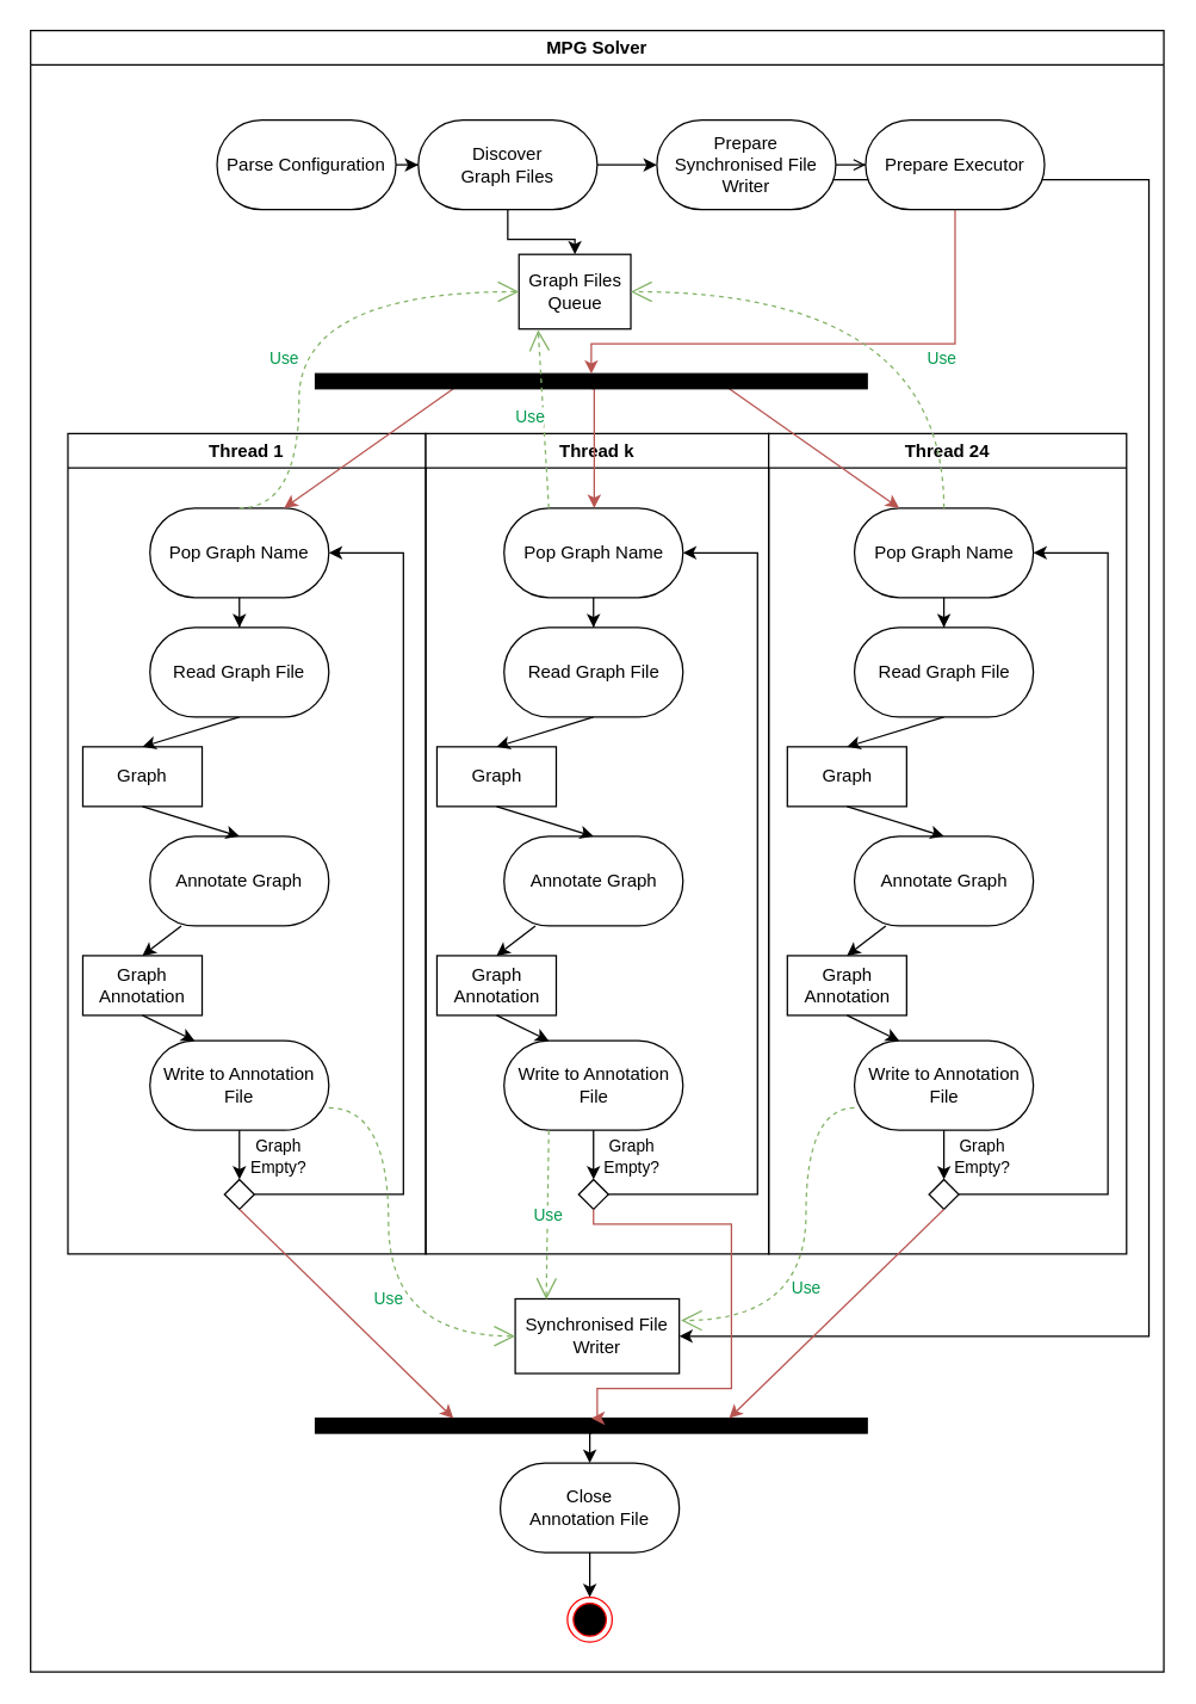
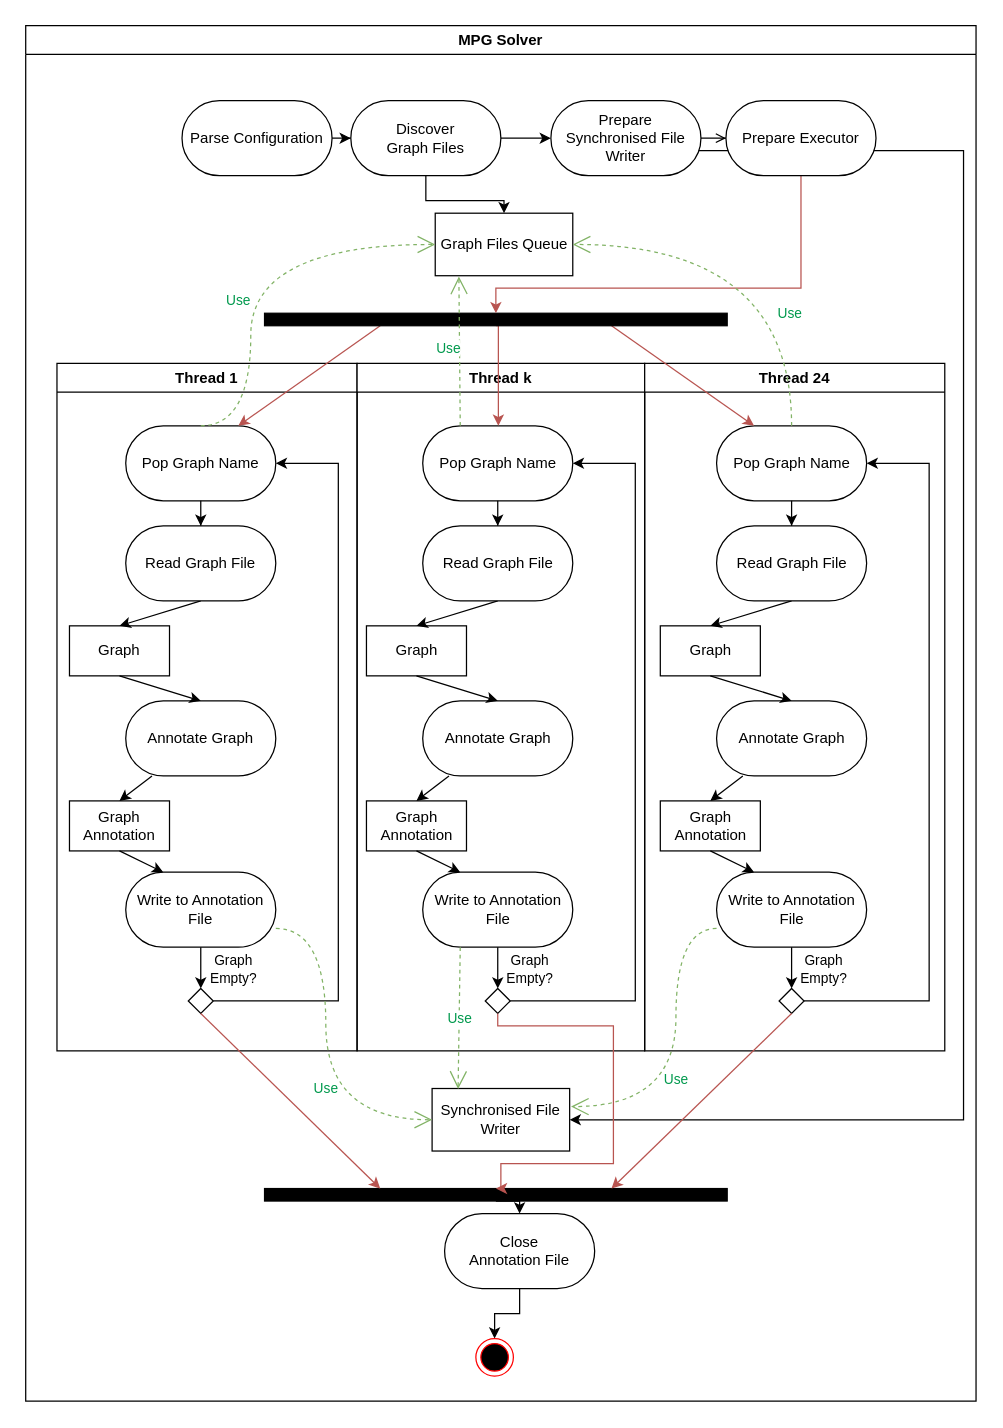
  <mxCell id="0" />
  <mxCell id="1" parent="0" />
  <mxCell id="2" value="MPG Solver" style="swimlane;whiteSpace=wrap;html=1;" vertex="1" parent="1"><mxGeometry x="20" y="20" width="760" height="1100" as="geometry" /></mxCell>
  <mxCell id="3" value="Thread 1" style="swimlane;" vertex="1" parent="2"><mxGeometry x="25" y="270" width="240" height="550" as="geometry" /></mxCell>
  <mxCell id="4" value="" style="group" vertex="1" connectable="0" parent="3"><mxGeometry x="10" y="50" width="215" height="470" as="geometry" /></mxCell>
  <mxCell id="5" value="Pop Graph Name" style="rounded=1;whiteSpace=wrap;html=1;arcSize=50;" vertex="1" parent="4"><mxGeometry x="45" width="120" height="60" as="geometry" /></mxCell>
  <mxCell id="6" value="Graph" style="rounded=0;whiteSpace=wrap;html=1;" vertex="1" parent="4"><mxGeometry y="160" width="80" height="40" as="geometry" /></mxCell>
  <mxCell id="7" style="rounded=0;orthogonalLoop=1;jettySize=auto;html=1;exitX=0.5;exitY=1;exitDx=0;exitDy=0;entryX=0.5;entryY=0;entryDx=0;entryDy=0;" edge="1" parent="4" source="8" target="6"><mxGeometry relative="1" as="geometry" /></mxCell>
  <mxCell id="8" value="Read Graph File" style="rounded=1;whiteSpace=wrap;html=1;arcSize=50;" vertex="1" parent="4"><mxGeometry x="45" y="80" width="120" height="60" as="geometry" /></mxCell>
  <mxCell id="9" style="edgeStyle=orthogonalEdgeStyle;rounded=0;orthogonalLoop=1;jettySize=auto;html=1;entryX=0.5;entryY=0;entryDx=0;entryDy=0;" edge="1" parent="4" source="5" target="8"><mxGeometry relative="1" as="geometry" /></mxCell>
  <mxCell id="10" value="Annotate Graph" style="rounded=1;whiteSpace=wrap;html=1;arcSize=50;" vertex="1" parent="4"><mxGeometry x="45" y="220" width="120" height="60" as="geometry" /></mxCell>
  <mxCell id="11" style="rounded=0;orthogonalLoop=1;jettySize=auto;html=1;entryX=0.5;entryY=0;entryDx=0;entryDy=0;exitX=0.5;exitY=1;exitDx=0;exitDy=0;" edge="1" parent="4" source="6" target="10"><mxGeometry relative="1" as="geometry" /></mxCell>
  <mxCell id="12" value="Graph Annotation" style="rounded=0;whiteSpace=wrap;html=1;" vertex="1" parent="4"><mxGeometry y="300" width="80" height="40" as="geometry" /></mxCell>
  <mxCell id="13" style="rounded=0;orthogonalLoop=1;jettySize=auto;html=1;entryX=0.5;entryY=0;entryDx=0;entryDy=0;" edge="1" parent="4" source="10" target="12"><mxGeometry relative="1" as="geometry" /></mxCell>
  <mxCell id="14" value="Write to Annotation File" style="rounded=1;whiteSpace=wrap;html=1;arcSize=50;" vertex="1" parent="4"><mxGeometry x="45" y="357" width="120" height="60" as="geometry" /></mxCell>
  <mxCell id="15" style="rounded=0;orthogonalLoop=1;jettySize=auto;html=1;entryX=0.25;entryY=0;entryDx=0;entryDy=0;exitX=0.5;exitY=1;exitDx=0;exitDy=0;" edge="1" parent="4" source="12" target="14"><mxGeometry relative="1" as="geometry" /></mxCell>
  <mxCell id="16" style="edgeStyle=orthogonalEdgeStyle;rounded=0;orthogonalLoop=1;jettySize=auto;html=1;exitX=1;exitY=0.5;exitDx=0;exitDy=0;entryX=1;entryY=0.5;entryDx=0;entryDy=0;" edge="1" parent="4" source="17" target="5"><mxGeometry relative="1" as="geometry"><Array as="points"><mxPoint x="215" y="460" /><mxPoint x="215" y="30" /></Array></mxGeometry></mxCell>
  <mxCell id="17" value="" style="rhombus;whiteSpace=wrap;html=1;" vertex="1" parent="4"><mxGeometry x="95" y="450" width="20" height="20" as="geometry" /></mxCell>
  <mxCell id="18" style="edgeStyle=orthogonalEdgeStyle;rounded=0;orthogonalLoop=1;jettySize=auto;html=1;" edge="1" parent="4" source="14" target="17"><mxGeometry relative="1" as="geometry" /></mxCell>
  <mxCell id="19" value="Graph &lt;br&gt;Empty?" style="edgeLabel;html=1;align=center;verticalAlign=middle;resizable=0;points=[];" vertex="1" connectable="0" parent="18"><mxGeometry x="-0.759" y="1" relative="1" as="geometry"><mxPoint x="24" y="11" as="offset" /></mxGeometry></mxCell>
  <mxCell id="20" value="Thread k" style="swimlane;startSize=23;" vertex="1" parent="2"><mxGeometry x="265" y="270" width="230" height="550" as="geometry" /></mxCell>
  <mxCell id="21" value="" style="group" vertex="1" connectable="0" parent="20"><mxGeometry x="7.5" y="50" width="215" height="470" as="geometry" /></mxCell>
  <mxCell id="22" value="Pop Graph Name" style="rounded=1;whiteSpace=wrap;html=1;arcSize=50;" vertex="1" parent="21"><mxGeometry x="45" width="120" height="60" as="geometry" /></mxCell>
  <mxCell id="23" value="Graph" style="rounded=0;whiteSpace=wrap;html=1;" vertex="1" parent="21"><mxGeometry y="160" width="80" height="40" as="geometry" /></mxCell>
  <mxCell id="24" style="rounded=0;orthogonalLoop=1;jettySize=auto;html=1;exitX=0.5;exitY=1;exitDx=0;exitDy=0;entryX=0.5;entryY=0;entryDx=0;entryDy=0;" edge="1" parent="21" source="25" target="23"><mxGeometry relative="1" as="geometry" /></mxCell>
  <mxCell id="25" value="Read Graph File" style="rounded=1;whiteSpace=wrap;html=1;arcSize=50;" vertex="1" parent="21"><mxGeometry x="45" y="80" width="120" height="60" as="geometry" /></mxCell>
  <mxCell id="26" style="edgeStyle=orthogonalEdgeStyle;rounded=0;orthogonalLoop=1;jettySize=auto;html=1;entryX=0.5;entryY=0;entryDx=0;entryDy=0;" edge="1" parent="21" source="22" target="25"><mxGeometry relative="1" as="geometry" /></mxCell>
  <mxCell id="27" value="Annotate Graph" style="rounded=1;whiteSpace=wrap;html=1;arcSize=50;" vertex="1" parent="21"><mxGeometry x="45" y="220" width="120" height="60" as="geometry" /></mxCell>
  <mxCell id="28" style="rounded=0;orthogonalLoop=1;jettySize=auto;html=1;entryX=0.5;entryY=0;entryDx=0;entryDy=0;exitX=0.5;exitY=1;exitDx=0;exitDy=0;" edge="1" parent="21" source="23" target="27"><mxGeometry relative="1" as="geometry" /></mxCell>
  <mxCell id="29" value="Graph Annotation" style="rounded=0;whiteSpace=wrap;html=1;" vertex="1" parent="21"><mxGeometry y="300" width="80" height="40" as="geometry" /></mxCell>
  <mxCell id="30" style="rounded=0;orthogonalLoop=1;jettySize=auto;html=1;entryX=0.5;entryY=0;entryDx=0;entryDy=0;" edge="1" parent="21" source="27" target="29"><mxGeometry relative="1" as="geometry" /></mxCell>
  <mxCell id="31" value="Write to Annotation File" style="rounded=1;whiteSpace=wrap;html=1;arcSize=50;" vertex="1" parent="21"><mxGeometry x="45" y="357" width="120" height="60" as="geometry" /></mxCell>
  <mxCell id="32" style="rounded=0;orthogonalLoop=1;jettySize=auto;html=1;entryX=0.25;entryY=0;entryDx=0;entryDy=0;exitX=0.5;exitY=1;exitDx=0;exitDy=0;" edge="1" parent="21" source="29" target="31"><mxGeometry relative="1" as="geometry" /></mxCell>
  <mxCell id="33" style="edgeStyle=orthogonalEdgeStyle;rounded=0;orthogonalLoop=1;jettySize=auto;html=1;exitX=1;exitY=0.5;exitDx=0;exitDy=0;entryX=1;entryY=0.5;entryDx=0;entryDy=0;" edge="1" parent="21" source="34" target="22"><mxGeometry relative="1" as="geometry"><Array as="points"><mxPoint x="215" y="460" /><mxPoint x="215" y="30" /></Array></mxGeometry></mxCell>
  <mxCell id="34" value="" style="rhombus;whiteSpace=wrap;html=1;" vertex="1" parent="21"><mxGeometry x="95" y="450" width="20" height="20" as="geometry" /></mxCell>
  <mxCell id="35" style="edgeStyle=orthogonalEdgeStyle;rounded=0;orthogonalLoop=1;jettySize=auto;html=1;" edge="1" parent="21" source="31" target="34"><mxGeometry relative="1" as="geometry" /></mxCell>
  <mxCell id="36" value="Graph &lt;br&gt;Empty?" style="edgeLabel;html=1;align=center;verticalAlign=middle;resizable=0;points=[];" vertex="1" connectable="0" parent="35"><mxGeometry x="-0.759" y="1" relative="1" as="geometry"><mxPoint x="24" y="11" as="offset" /></mxGeometry></mxCell>
  <mxCell id="37" value="Thread 24" style="swimlane;startSize=23;" vertex="1" parent="2"><mxGeometry x="495" y="270" width="240" height="550" as="geometry" /></mxCell>
  <mxCell id="38" value="" style="group" vertex="1" connectable="0" parent="37"><mxGeometry x="12.5" y="50" width="215" height="470" as="geometry" /></mxCell>
  <mxCell id="39" value="Pop Graph Name" style="rounded=1;whiteSpace=wrap;html=1;arcSize=50;" vertex="1" parent="38"><mxGeometry x="45" width="120" height="60" as="geometry" /></mxCell>
  <mxCell id="40" value="Graph" style="rounded=0;whiteSpace=wrap;html=1;" vertex="1" parent="38"><mxGeometry y="160" width="80" height="40" as="geometry" /></mxCell>
  <mxCell id="41" style="rounded=0;orthogonalLoop=1;jettySize=auto;html=1;exitX=0.5;exitY=1;exitDx=0;exitDy=0;entryX=0.5;entryY=0;entryDx=0;entryDy=0;" edge="1" parent="38" source="42" target="40"><mxGeometry relative="1" as="geometry" /></mxCell>
  <mxCell id="42" value="Read Graph File" style="rounded=1;whiteSpace=wrap;html=1;arcSize=50;" vertex="1" parent="38"><mxGeometry x="45" y="80" width="120" height="60" as="geometry" /></mxCell>
  <mxCell id="43" style="edgeStyle=orthogonalEdgeStyle;rounded=0;orthogonalLoop=1;jettySize=auto;html=1;entryX=0.5;entryY=0;entryDx=0;entryDy=0;" edge="1" parent="38" source="39" target="42"><mxGeometry relative="1" as="geometry" /></mxCell>
  <mxCell id="44" value="Annotate Graph" style="rounded=1;whiteSpace=wrap;html=1;arcSize=50;" vertex="1" parent="38"><mxGeometry x="45" y="220" width="120" height="60" as="geometry" /></mxCell>
  <mxCell id="45" style="rounded=0;orthogonalLoop=1;jettySize=auto;html=1;entryX=0.5;entryY=0;entryDx=0;entryDy=0;exitX=0.5;exitY=1;exitDx=0;exitDy=0;" edge="1" parent="38" source="40" target="44"><mxGeometry relative="1" as="geometry" /></mxCell>
  <mxCell id="46" value="Graph Annotation" style="rounded=0;whiteSpace=wrap;html=1;" vertex="1" parent="38"><mxGeometry y="300" width="80" height="40" as="geometry" /></mxCell>
  <mxCell id="47" style="rounded=0;orthogonalLoop=1;jettySize=auto;html=1;entryX=0.5;entryY=0;entryDx=0;entryDy=0;" edge="1" parent="38" source="44" target="46"><mxGeometry relative="1" as="geometry" /></mxCell>
  <mxCell id="48" value="Write to Annotation File" style="rounded=1;whiteSpace=wrap;html=1;arcSize=50;" vertex="1" parent="38"><mxGeometry x="45" y="357" width="120" height="60" as="geometry" /></mxCell>
  <mxCell id="49" style="rounded=0;orthogonalLoop=1;jettySize=auto;html=1;entryX=0.25;entryY=0;entryDx=0;entryDy=0;exitX=0.5;exitY=1;exitDx=0;exitDy=0;" edge="1" parent="38" source="46" target="48"><mxGeometry relative="1" as="geometry" /></mxCell>
  <mxCell id="50" style="edgeStyle=orthogonalEdgeStyle;rounded=0;orthogonalLoop=1;jettySize=auto;html=1;exitX=1;exitY=0.5;exitDx=0;exitDy=0;entryX=1;entryY=0.5;entryDx=0;entryDy=0;" edge="1" parent="38" source="51" target="39"><mxGeometry relative="1" as="geometry"><Array as="points"><mxPoint x="215" y="460" /><mxPoint x="215" y="30" /></Array></mxGeometry></mxCell>
  <mxCell id="51" value="" style="rhombus;whiteSpace=wrap;html=1;" vertex="1" parent="38"><mxGeometry x="95" y="450" width="20" height="20" as="geometry" /></mxCell>
  <mxCell id="52" style="edgeStyle=orthogonalEdgeStyle;rounded=0;orthogonalLoop=1;jettySize=auto;html=1;" edge="1" parent="38" source="48" target="51"><mxGeometry relative="1" as="geometry" /></mxCell>
  <mxCell id="53" value="Graph &lt;br&gt;Empty?" style="edgeLabel;html=1;align=center;verticalAlign=middle;resizable=0;points=[];" vertex="1" connectable="0" parent="52"><mxGeometry x="-0.759" y="1" relative="1" as="geometry"><mxPoint x="24" y="11" as="offset" /></mxGeometry></mxCell>
  <mxCell id="54" style="edgeStyle=orthogonalEdgeStyle;rounded=0;orthogonalLoop=1;jettySize=auto;html=1;entryX=0;entryY=0.5;entryDx=0;entryDy=0;" edge="1" parent="2" source="55" target="58"><mxGeometry relative="1" as="geometry" /></mxCell>
  <mxCell id="55" value="Parse Configuration" style="rounded=1;whiteSpace=wrap;html=1;imageAspect=1;arcSize=50;absoluteArcSize=0;" vertex="1" parent="2"><mxGeometry x="125" y="60" width="120" height="60" as="geometry" /></mxCell>
  <mxCell id="56" style="edgeStyle=orthogonalEdgeStyle;rounded=0;orthogonalLoop=1;jettySize=auto;html=1;exitX=0.5;exitY=1;exitDx=0;exitDy=0;" edge="1" parent="2" source="58" target="59"><mxGeometry relative="1" as="geometry" /></mxCell>
  <mxCell id="57" style="edgeStyle=orthogonalEdgeStyle;rounded=0;orthogonalLoop=1;jettySize=auto;html=1;entryX=0;entryY=0.5;entryDx=0;entryDy=0;" edge="1" parent="2" source="58" target="62"><mxGeometry relative="1" as="geometry" /></mxCell>
  <mxCell id="58" value="Discover&lt;br&gt;Graph Files" style="rounded=1;whiteSpace=wrap;html=1;arcSize=50;" vertex="1" parent="2"><mxGeometry x="260" y="60" width="120" height="60" as="geometry" /></mxCell>
- <mxCell id="59" value="Graph Files Queue" style="html=1;whiteSpace=wrap;" vertex="1" parent="2"><mxGeometry x="327.5" y="150" width="75" height="50" as="geometry" /></mxCell>
+ <mxCell id="59" value="Graph Files Queue" style="html=1;whiteSpace=wrap;" vertex="1" parent="2"><mxGeometry x="327.5" y="150" width="110" height="50" as="geometry" /></mxCell>
  <mxCell id="60" style="edgeStyle=orthogonalEdgeStyle;rounded=0;orthogonalLoop=1;jettySize=auto;html=1;entryX=0;entryY=0.5;entryDx=0;entryDy=0;endArrow=open;" edge="1" parent="2" source="62" target="69"><mxGeometry relative="1" as="geometry" /></mxCell>
  <mxCell id="61" style="edgeStyle=orthogonalEdgeStyle;rounded=0;orthogonalLoop=1;jettySize=auto;html=1;entryX=1;entryY=0.5;entryDx=0;entryDy=0;" edge="1" parent="2" target="70"><mxGeometry relative="1" as="geometry"><mxPoint x="480" y="120" as="sourcePoint" /><Array as="points"><mxPoint x="480" y="100" /><mxPoint x="750" y="100" /><mxPoint x="750" y="875" /></Array></mxGeometry></mxCell>
  <mxCell id="62" value="Prepare Synchronised File Writer" style="rounded=1;whiteSpace=wrap;html=1;arcSize=50;" vertex="1" parent="2"><mxGeometry x="420" y="60" width="120" height="60" as="geometry" /></mxCell>
  <mxCell id="63" style="rounded=0;orthogonalLoop=1;jettySize=auto;html=1;exitX=0.25;exitY=1;exitDx=0;exitDy=0;entryX=0.75;entryY=0;entryDx=0;entryDy=0;fillColor=#f8cecc;strokeColor=#b85450;" edge="1" parent="2" source="66" target="5"><mxGeometry relative="1" as="geometry" /></mxCell>
  <mxCell id="64" style="edgeStyle=orthogonalEdgeStyle;rounded=0;orthogonalLoop=1;jettySize=auto;html=1;exitX=0.5;exitY=1;exitDx=0;exitDy=0;fillColor=#f8cecc;strokeColor=#b85450;" edge="1" parent="2" source="66" target="22"><mxGeometry relative="1" as="geometry"><Array as="points"><mxPoint x="378" y="240" /></Array></mxGeometry></mxCell>
  <mxCell id="65" style="rounded=0;orthogonalLoop=1;jettySize=auto;html=1;exitX=0.75;exitY=1;exitDx=0;exitDy=0;entryX=0.25;entryY=0;entryDx=0;entryDy=0;fillColor=#f8cecc;strokeColor=#b85450;" edge="1" parent="2" source="66" target="39"><mxGeometry relative="1" as="geometry" /></mxCell>
  <mxCell id="66" value="" style="whiteSpace=wrap;html=1;rounded=0;shadow=0;comic=0;labelBackgroundColor=none;strokeWidth=1;fillColor=#000000;fontFamily=Verdana;fontSize=12;align=center;rotation=0;" vertex="1" parent="2"><mxGeometry x="191" y="230" width="370" height="10" as="geometry" /></mxCell>
  <mxCell id="67" value="&lt;font color=&quot;#00994d&quot;&gt;Use&lt;/font&gt;" style="endArrow=open;endSize=12;dashed=1;html=1;rounded=0;exitX=0.5;exitY=0;exitDx=0;exitDy=0;edgeStyle=orthogonalEdgeStyle;entryX=0;entryY=0.5;entryDx=0;entryDy=0;curved=1;fillColor=#d5e8d4;strokeColor=#82b366;" edge="1" parent="2" source="5" target="59"><mxGeometry x="-0.158" y="10" width="160" relative="1" as="geometry"><mxPoint x="90" y="320" as="sourcePoint" /><mxPoint x="260" y="140" as="targetPoint" /><Array as="points"><mxPoint x="180" y="320" /><mxPoint x="180" y="175" /></Array><mxPoint as="offset" /></mxGeometry></mxCell>
  <mxCell id="68" style="edgeStyle=orthogonalEdgeStyle;rounded=0;orthogonalLoop=1;jettySize=auto;html=1;entryX=0.5;entryY=0;entryDx=0;entryDy=0;fillColor=#f8cecc;strokeColor=#b85450;" edge="1" parent="2" source="69" target="66"><mxGeometry relative="1" as="geometry"><Array as="points"><mxPoint x="620" y="210" /><mxPoint x="376" y="210" /></Array></mxGeometry></mxCell>
  <mxCell id="69" value="Prepare Executor" style="rounded=1;whiteSpace=wrap;html=1;arcSize=50;" vertex="1" parent="2"><mxGeometry x="560" y="60" width="120" height="60" as="geometry" /></mxCell>
  <mxCell id="70" value="Synchronised File Writer" style="html=1;whiteSpace=wrap;" vertex="1" parent="2"><mxGeometry x="325" y="850" width="110" height="50" as="geometry" /></mxCell>
  <mxCell id="71" value="&lt;font color=&quot;#00994d&quot;&gt;Use&lt;/font&gt;" style="endArrow=open;endSize=12;dashed=1;html=1;rounded=0;exitX=1;exitY=0.75;exitDx=0;exitDy=0;entryX=0;entryY=0.5;entryDx=0;entryDy=0;edgeStyle=orthogonalEdgeStyle;curved=1;fillColor=#d5e8d4;strokeColor=#82b366;" edge="1" parent="2" source="14" target="70"><mxGeometry x="0.209" width="160" relative="1" as="geometry"><mxPoint x="330" y="950" as="sourcePoint" /><mxPoint x="490" y="950" as="targetPoint" /><Array as="points"><mxPoint x="240" y="722" /><mxPoint x="240" y="875" /></Array><mxPoint as="offset" /></mxGeometry></mxCell>
  <mxCell id="72" style="edgeStyle=orthogonalEdgeStyle;rounded=0;orthogonalLoop=1;jettySize=auto;html=1;exitX=0.5;exitY=1;exitDx=0;exitDy=0;entryX=0.5;entryY=0;entryDx=0;entryDy=0;" edge="1" parent="2" source="73" target="80"><mxGeometry relative="1" as="geometry" /></mxCell>
  <mxCell id="73" value="" style="whiteSpace=wrap;html=1;rounded=0;shadow=0;comic=0;labelBackgroundColor=none;strokeWidth=1;fillColor=#000000;fontFamily=Verdana;fontSize=12;align=center;rotation=0;" vertex="1" parent="2"><mxGeometry x="191" y="930" width="370" height="10" as="geometry" /></mxCell>
  <mxCell id="74" value="&lt;font color=&quot;#00994d&quot;&gt;Use&lt;/font&gt;" style="endArrow=open;endSize=12;dashed=1;html=1;rounded=0;exitX=0.25;exitY=1;exitDx=0;exitDy=0;entryX=0.189;entryY=0.006;entryDx=0;entryDy=0;entryPerimeter=0;fillColor=#d5e8d4;strokeColor=#82b366;" edge="1" parent="2" source="31" target="70"><mxGeometry width="160" relative="1" as="geometry"><mxPoint x="420" y="700" as="sourcePoint" /><mxPoint x="580" y="700" as="targetPoint" /></mxGeometry></mxCell>
  <mxCell id="75" value="&lt;font color=&quot;#00994d&quot;&gt;Use&lt;/font&gt;" style="endArrow=open;endSize=12;dashed=1;html=1;rounded=0;exitX=0;exitY=0.75;exitDx=0;exitDy=0;entryX=1.01;entryY=0.289;entryDx=0;entryDy=0;entryPerimeter=0;edgeStyle=orthogonalEdgeStyle;curved=1;fillColor=#d5e8d4;strokeColor=#82b366;" edge="1" parent="2" source="48" target="70"><mxGeometry x="0.183" width="160" relative="1" as="geometry"><mxPoint x="480" y="850" as="sourcePoint" /><mxPoint x="640" y="850" as="targetPoint" /><Array as="points"><mxPoint x="520" y="722" /><mxPoint x="520" y="864" /></Array><mxPoint as="offset" /></mxGeometry></mxCell>
  <mxCell id="76" style="rounded=0;orthogonalLoop=1;jettySize=auto;html=1;exitX=0.5;exitY=1;exitDx=0;exitDy=0;entryX=0.25;entryY=0;entryDx=0;entryDy=0;fillColor=#f8cecc;strokeColor=#b85450;" edge="1" parent="2" source="17" target="73"><mxGeometry relative="1" as="geometry" /></mxCell>
  <mxCell id="77" style="edgeStyle=orthogonalEdgeStyle;rounded=0;orthogonalLoop=1;jettySize=auto;html=1;exitX=0.5;exitY=1;exitDx=0;exitDy=0;entryX=0.5;entryY=0;entryDx=0;entryDy=0;fillColor=#f8cecc;strokeColor=#b85450;" edge="1" parent="2" source="34" target="73"><mxGeometry relative="1" as="geometry"><Array as="points"><mxPoint x="377" y="800" /><mxPoint x="470" y="800" /><mxPoint x="470" y="910" /><mxPoint x="380" y="910" /></Array></mxGeometry></mxCell>
  <mxCell id="78" style="rounded=0;orthogonalLoop=1;jettySize=auto;html=1;exitX=0.5;exitY=1;exitDx=0;exitDy=0;entryX=0.75;entryY=0;entryDx=0;entryDy=0;fillColor=#f8cecc;strokeColor=#b85450;" edge="1" parent="2" source="51" target="73"><mxGeometry relative="1" as="geometry" /></mxCell>
  <mxCell id="79" style="edgeStyle=orthogonalEdgeStyle;rounded=0;orthogonalLoop=1;jettySize=auto;html=1;entryX=0.5;entryY=0;entryDx=0;entryDy=0;" edge="1" parent="2" source="80" target="81"><mxGeometry relative="1" as="geometry" /></mxCell>
- <mxCell id="80" value="Close &lt;br&gt;Annotation File" style="rounded=1;whiteSpace=wrap;html=1;imageAspect=1;arcSize=50;absoluteArcSize=0;" vertex="1" parent="2"><mxGeometry x="315" y="960" width="120" height="60" as="geometry" /></mxCell>
+ <mxCell id="80" value="Close &lt;br&gt;Annotation File" style="rounded=1;whiteSpace=wrap;html=1;imageAspect=1;arcSize=50;absoluteArcSize=0;" vertex="1" parent="2"><mxGeometry x="335" y="950" width="120" height="60" as="geometry" /></mxCell>
  <mxCell id="81" value="" style="ellipse;html=1;shape=endState;fillColor=#000000;strokeColor=#ff0000;" vertex="1" parent="2"><mxGeometry x="360" y="1050" width="30" height="30" as="geometry" /></mxCell>
  <mxCell id="82" value="&lt;font color=&quot;#00994d&quot;&gt;Use&lt;/font&gt;" style="endArrow=open;endSize=12;dashed=1;html=1;rounded=0;exitX=0.25;exitY=0;exitDx=0;exitDy=0;entryX=0.172;entryY=1.012;entryDx=0;entryDy=0;entryPerimeter=0;fillColor=#d5e8d4;strokeColor=#82b366;" edge="1" parent="2" source="22" target="59"><mxGeometry x="0.042" y="9" width="160" relative="1" as="geometry"><mxPoint x="310" y="260" as="sourcePoint" /><mxPoint x="470" y="260" as="targetPoint" /><mxPoint as="offset" /></mxGeometry></mxCell>
  <mxCell id="83" value="&lt;font color=&quot;#00994d&quot;&gt;Use&lt;/font&gt;" style="endArrow=open;endSize=12;dashed=1;html=1;rounded=0;exitX=0.5;exitY=0;exitDx=0;exitDy=0;entryX=1;entryY=0.5;entryDx=0;entryDy=0;edgeStyle=orthogonalEdgeStyle;curved=1;fillColor=#d5e8d4;strokeColor=#82b366;" edge="1" parent="2" source="39" target="59"><mxGeometry x="-0.438" y="3" width="160" relative="1" as="geometry"><mxPoint x="590" y="240" as="sourcePoint" /><mxPoint x="750" y="240" as="targetPoint" /><mxPoint x="1" as="offset" /></mxGeometry></mxCell>
